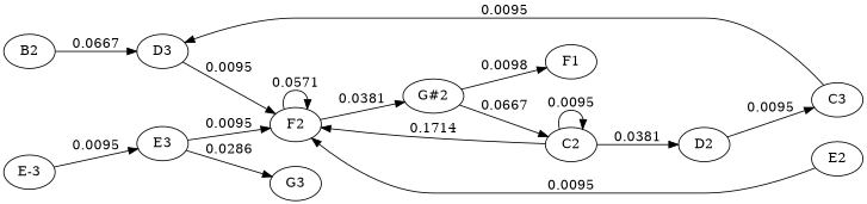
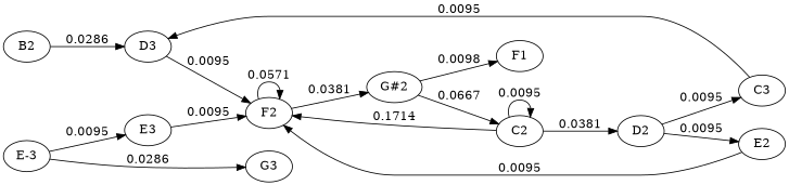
  strict graph {
    rankdir=LR
    edge [arrowtype=normal dir=forward]
    B2 [height=0.5 width=0.75]
    D3 [height=0.5 width=0.75]
    F2 [height=0.5 width=0.75]
    "E-3" [height=0.5 width=0.75]
    E3 [height=0.5 width=0.75]
    G3 [height=0.5 width=0.75]
    "G#2" [height=0.5 width=0.75927]
    C2 [height=0.5 width=0.75]
    D2 [height=0.5 width=0.75]
    C3 [height=0.5 width=0.75]
    E2 [height=0.5 width=0.75]
    F1 [height=0.5 width=0.75]
-   B2 -- D3 [label=0.0667]
+   B2 -- D3 [label=0.0286]
    D3 -- F2 [label=0.0095]
    F2 -- F2 [label=0.0571]
    F2 -- "G#2" [label=0.0381]
    "E-3" -- E3 [label=0.0095]
    E3 -- F2 [label=0.0095]
-   E3 -- G3 [label=0.0286]
+   "E-3" -- G3 [label=0.0286]
    "G#2" -- C2 [label=0.0667]
    "G#2" -- F1 [label=0.0098]
    C2 -- F2 [label=0.1714]
    C2 -- C2 [label=0.0095]
    C2 -- D2 [label=0.0381]
    D2 -- C3 [label=0.0095]
+   D2 -- E2 [label=0.0095]
    C3 -- D3 [label=0.0095]
    E2 -- F2 [label=0.0095]
  }
